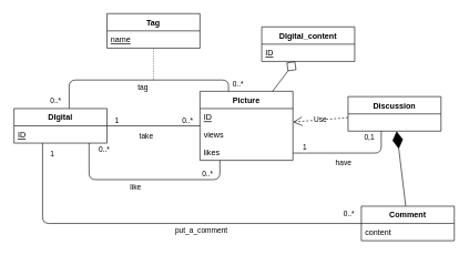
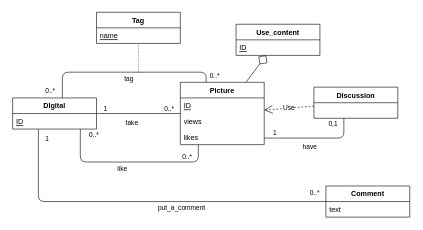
  <mxCell id="0" />
  <mxCell id="1" parent="0" />
  <mxCell id="2" value="" style="endArrow=none;html=1;edgeStyle=orthogonalEdgeStyle;" edge="1" parent="1" source="28" target="33"><mxGeometry relative="1" as="geometry"><mxPoint x="80" y="140" as="sourcePoint" /><mxPoint x="240" y="140" as="targetPoint" /></mxGeometry></mxCell>
  <mxCell id="3" value="1" style="edgeLabel;resizable=0;html=1;align=left;verticalAlign=bottom;" connectable="0" vertex="1" parent="2"><mxGeometry x="-1" relative="1" as="geometry"><mxPoint x="10" as="offset" /></mxGeometry></mxCell>
  <mxCell id="4" value="0..*" style="edgeLabel;resizable=0;html=1;align=right;verticalAlign=bottom;" connectable="0" vertex="1" parent="2"><mxGeometry x="1" relative="1" as="geometry"><mxPoint x="-10" as="offset" /></mxGeometry></mxCell>
  <mxCell id="5" value="take" style="edgeLabel;html=1;align=center;verticalAlign=middle;resizable=0;points=[];" vertex="1" connectable="0" parent="2"><mxGeometry x="-0.2" y="3" relative="1" as="geometry"><mxPoint x="2" y="17" as="offset" /></mxGeometry></mxCell>
  <mxCell id="6" value="" style="endArrow=none;html=1;edgeStyle=orthogonalEdgeStyle;" edge="1" parent="1" source="28" target="33"><mxGeometry relative="1" as="geometry"><mxPoint x="140" y="310" as="sourcePoint" /><mxPoint x="270" y="290" as="targetPoint" /><Array as="points"><mxPoint x="133" y="270" /><mxPoint x="330" y="270" /></Array></mxGeometry></mxCell>
  <mxCell id="7" value="0..*" style="edgeLabel;resizable=0;html=1;align=left;verticalAlign=bottom;" connectable="0" vertex="1" parent="6"><mxGeometry x="-1" relative="1" as="geometry"><mxPoint x="13" y="18" as="offset" /></mxGeometry></mxCell>
  <mxCell id="8" value="0..*" style="edgeLabel;resizable=0;html=1;align=right;verticalAlign=bottom;" connectable="0" vertex="1" parent="6"><mxGeometry x="1" relative="1" as="geometry"><mxPoint x="-10" y="28" as="offset" /></mxGeometry></mxCell>
  <mxCell id="9" value="&lt;div&gt;like&lt;/div&gt;" style="edgeLabel;html=1;align=center;verticalAlign=middle;resizable=0;points=[];" vertex="1" connectable="0" parent="6"><mxGeometry x="-0.194" y="2" relative="1" as="geometry"><mxPoint x="11" y="12" as="offset" /></mxGeometry></mxCell>
  <mxCell id="10" value="" style="endArrow=none;html=1;edgeStyle=orthogonalEdgeStyle;" edge="1" parent="1" source="28" target="33"><mxGeometry relative="1" as="geometry"><mxPoint x="133" y="129" as="sourcePoint" /><mxPoint x="343" y="103" as="targetPoint" /><Array as="points"><mxPoint x="103" y="120" /><mxPoint x="343" y="120" /></Array></mxGeometry></mxCell>
  <mxCell id="11" value="0..*" style="edgeLabel;resizable=0;html=1;align=left;verticalAlign=bottom;" connectable="0" vertex="1" parent="10"><mxGeometry x="-1" relative="1" as="geometry"><mxPoint x="-30" y="-3.0" as="offset" /></mxGeometry></mxCell>
  <mxCell id="12" value="0..*" style="edgeLabel;resizable=0;html=1;align=right;verticalAlign=bottom;" connectable="0" vertex="1" parent="10"><mxGeometry x="1" relative="1" as="geometry"><mxPoint x="23" y="-3" as="offset" /></mxGeometry></mxCell>
  <mxCell id="13" value="tag" style="edgeLabel;html=1;align=center;verticalAlign=middle;resizable=0;points=[];" vertex="1" connectable="0" parent="10"><mxGeometry x="-0.194" y="2" relative="1" as="geometry"><mxPoint x="32" y="12" as="offset" /></mxGeometry></mxCell>
- <mxCell id="14" value="" style="endArrow=diamondThin;endFill=1;endSize=24;html=1;" edge="1" parent="1" source="19" target="38"><mxGeometry width="160" relative="1" as="geometry"><mxPoint x="213" y="420" as="sourcePoint" /><mxPoint x="373" y="420" as="targetPoint" /></mxGeometry></mxCell>
  <mxCell id="15" value="" style="endArrow=none;html=1;edgeStyle=orthogonalEdgeStyle;" edge="1" parent="1" source="33" target="38"><mxGeometry relative="1" as="geometry"><mxPoint x="433" y="160" as="sourcePoint" /><mxPoint x="593" y="210" as="targetPoint" /><Array as="points"><mxPoint x="573" y="230" /></Array></mxGeometry></mxCell>
  <mxCell id="16" value="1" style="edgeLabel;resizable=0;html=1;align=left;verticalAlign=bottom;" connectable="0" vertex="1" parent="15"><mxGeometry x="-1" relative="1" as="geometry"><mxPoint x="13" as="offset" /></mxGeometry></mxCell>
  <mxCell id="17" value="0,1" style="edgeLabel;resizable=0;html=1;align=right;verticalAlign=bottom;" connectable="0" vertex="1" parent="15"><mxGeometry x="1" relative="1" as="geometry"><mxPoint x="-10" y="18" as="offset" /></mxGeometry></mxCell>
  <mxCell id="18" value="have" style="edgeLabel;html=1;align=center;verticalAlign=middle;resizable=0;points=[];" vertex="1" connectable="0" parent="15"><mxGeometry x="-0.301" y="-1" relative="1" as="geometry"><mxPoint x="17" y="13" as="offset" /></mxGeometry></mxCell>
  <mxCell id="19" value="Comment" style="swimlane;fontStyle=1;childLayout=stackLayout;horizontal=1;startSize=26;fillColor=none;horizontalStack=0;resizeParent=1;resizeParentMax=0;resizeLast=0;collapsible=1;marginBottom=0;" vertex="1" parent="1"><mxGeometry x="543" y="310" width="140" height="52" as="geometry" /></mxCell>
- <mxCell id="20" value="content" style="text;strokeColor=none;fillColor=none;align=left;verticalAlign=top;spacingLeft=4;spacingRight=4;overflow=hidden;rotatable=0;points=[[0,0.5],[1,0.5]];portConstraint=eastwest;" vertex="1" parent="19"><mxGeometry y="26" width="140" height="26" as="geometry" /></mxCell>
+ <mxCell id="20" value="text" style="text;strokeColor=none;fillColor=none;align=left;verticalAlign=top;spacingLeft=4;spacingRight=4;overflow=hidden;rotatable=0;points=[[0,0.5],[1,0.5]];portConstraint=eastwest;" vertex="1" parent="19"><mxGeometry y="26" width="140" height="26" as="geometry" /></mxCell>
  <mxCell id="21" value="" style="endArrow=diamond;endSize=16;endFill=0;html=1;" edge="1" parent="1" source="33" target="30"><mxGeometry width="160" relative="1" as="geometry"><mxPoint x="63" y="130" as="sourcePoint" /><mxPoint x="223" y="130" as="targetPoint" /></mxGeometry></mxCell>
  <mxCell id="22" value="" style="endArrow=none;html=1;edgeStyle=orthogonalEdgeStyle;" edge="1" parent="1" source="29" target="19"><mxGeometry relative="1" as="geometry"><mxPoint x="158" y="262" as="sourcePoint" /><mxPoint x="350" y="262" as="targetPoint" /><Array as="points"><mxPoint x="63" y="336" /></Array></mxGeometry></mxCell>
  <mxCell id="23" value="1" style="edgeLabel;resizable=0;html=1;align=left;verticalAlign=bottom;" connectable="0" vertex="1" parent="22"><mxGeometry x="-1" relative="1" as="geometry"><mxPoint x="10.0" y="25.0" as="offset" /></mxGeometry></mxCell>
  <mxCell id="24" value="0..*" style="edgeLabel;resizable=0;html=1;align=right;verticalAlign=bottom;" connectable="0" vertex="1" parent="22"><mxGeometry x="1" relative="1" as="geometry"><mxPoint x="-10" y="-6" as="offset" /></mxGeometry></mxCell>
  <mxCell id="25" value="put_a_comment" style="edgeLabel;html=1;align=center;verticalAlign=middle;resizable=0;points=[];" vertex="1" connectable="0" parent="22"><mxGeometry x="-0.194" y="2" relative="1" as="geometry"><mxPoint x="117" y="12" as="offset" /></mxGeometry></mxCell>
  <mxCell id="26" value="Tag" style="swimlane;fontStyle=1;childLayout=stackLayout;horizontal=1;startSize=26;fillColor=none;horizontalStack=0;resizeParent=1;resizeParentMax=0;resizeLast=0;collapsible=1;marginBottom=0;" vertex="1" parent="1"><mxGeometry x="160" y="20" width="140" height="52" as="geometry" /></mxCell>
  <mxCell id="27" value="name" style="text;strokeColor=none;fillColor=none;align=left;verticalAlign=top;spacingLeft=4;spacingRight=4;overflow=hidden;rotatable=0;points=[[0,0.5],[1,0.5]];portConstraint=eastwest;fontStyle=4" vertex="1" parent="26"><mxGeometry y="26" width="140" height="26" as="geometry" /></mxCell>
  <mxCell id="28" value="DIgital" style="swimlane;fontStyle=1;childLayout=stackLayout;horizontal=1;startSize=26;fillColor=none;horizontalStack=0;resizeParent=1;resizeParentMax=0;resizeLast=0;collapsible=1;marginBottom=0;" vertex="1" parent="1"><mxGeometry x="20" y="163" width="140" height="52" as="geometry" /></mxCell>
  <mxCell id="29" value="ID" style="text;strokeColor=none;fillColor=none;align=left;verticalAlign=top;spacingLeft=4;spacingRight=4;overflow=hidden;rotatable=0;points=[[0,0.5],[1,0.5]];portConstraint=eastwest;fontStyle=4" vertex="1" parent="28"><mxGeometry y="26" width="140" height="26" as="geometry" /></mxCell>
- <mxCell id="30" value="DIgital_content" style="swimlane;fontStyle=1;childLayout=stackLayout;horizontal=1;startSize=26;fillColor=none;horizontalStack=0;resizeParent=1;resizeParentMax=0;resizeLast=0;collapsible=1;marginBottom=0;" vertex="1" parent="1"><mxGeometry x="393" y="40" width="140" height="52" as="geometry" /></mxCell>
+ <mxCell id="30" value="Use_content" style="swimlane;fontStyle=1;childLayout=stackLayout;horizontal=1;startSize=26;fillColor=none;horizontalStack=0;resizeParent=1;resizeParentMax=0;resizeLast=0;collapsible=1;marginBottom=0;" vertex="1" parent="1"><mxGeometry x="393" y="40" width="140" height="52" as="geometry" /></mxCell>
  <mxCell id="31" value="ID" style="text;strokeColor=none;fillColor=none;align=left;verticalAlign=top;spacingLeft=4;spacingRight=4;overflow=hidden;rotatable=0;points=[[0,0.5],[1,0.5]];portConstraint=eastwest;fontStyle=4" vertex="1" parent="30"><mxGeometry y="26" width="140" height="26" as="geometry" /></mxCell>
  <mxCell id="32" value="" style="endArrow=none;html=1;rounded=0;dashed=1;dashPattern=1 2;" edge="1" parent="1" target="26"><mxGeometry relative="1" as="geometry"><mxPoint x="230" y="120" as="sourcePoint" /><mxPoint x="163" y="60" as="targetPoint" /></mxGeometry></mxCell>
  <mxCell id="33" value="Picture" style="swimlane;fontStyle=1;childLayout=stackLayout;horizontal=1;startSize=26;fillColor=none;horizontalStack=0;resizeParent=1;resizeParentMax=0;resizeLast=0;collapsible=1;marginBottom=0;" vertex="1" parent="1"><mxGeometry x="300" y="137" width="140" height="104" as="geometry" /></mxCell>
  <mxCell id="34" value="ID" style="text;strokeColor=none;fillColor=none;align=left;verticalAlign=top;spacingLeft=4;spacingRight=4;overflow=hidden;rotatable=0;points=[[0,0.5],[1,0.5]];portConstraint=eastwest;fontStyle=4" vertex="1" parent="33"><mxGeometry y="26" width="140" height="26" as="geometry" /></mxCell>
  <mxCell id="35" value="views" style="text;strokeColor=none;fillColor=none;align=left;verticalAlign=top;spacingLeft=4;spacingRight=4;overflow=hidden;rotatable=0;points=[[0,0.5],[1,0.5]];portConstraint=eastwest;" vertex="1" parent="33"><mxGeometry y="52" width="140" height="26" as="geometry" /></mxCell>
  <mxCell id="36" value="likes" style="text;strokeColor=none;fillColor=none;align=left;verticalAlign=top;spacingLeft=4;spacingRight=4;overflow=hidden;rotatable=0;points=[[0,0.5],[1,0.5]];portConstraint=eastwest;" vertex="1" parent="33"><mxGeometry y="78" width="140" height="26" as="geometry" /></mxCell>
  <mxCell id="37" value="Use" style="endArrow=open;endSize=12;dashed=1;html=1;" edge="1" parent="1" source="38" target="33"><mxGeometry width="160" relative="1" as="geometry"><mxPoint x="503" y="120" as="sourcePoint" /><mxPoint x="473" y="150" as="targetPoint" /><Array as="points" /></mxGeometry></mxCell>
  <mxCell id="38" value="Discussion" style="swimlane;fontStyle=1;childLayout=stackLayout;horizontal=1;startSize=26;fillColor=none;horizontalStack=0;resizeParent=1;resizeParentMax=0;resizeLast=0;collapsible=1;marginBottom=0;" vertex="1" parent="1"><mxGeometry x="523" y="145" width="140" height="52" as="geometry" /></mxCell>
